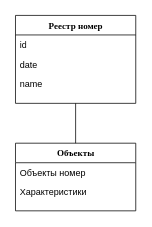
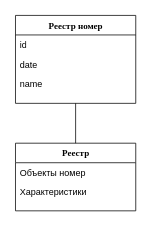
  <mxCell id="0" />
  <mxCell id="1" parent="0" />
  <mxCell id="2" value="Реестр номер" style="swimlane;html=1;fontStyle=1;align=center;verticalAlign=top;childLayout=stackLayout;horizontal=1;startSize=26;horizontalStack=0;resizeParent=1;resizeLast=0;collapsible=1;marginBottom=0;swimlaneFillColor=#ffffff;rounded=0;shadow=0;comic=0;labelBackgroundColor=none;strokeWidth=1;fillColor=none;fontFamily=Verdana;fontSize=12" vertex="1" parent="1"><mxGeometry x="20" y="20" width="160" height="117" as="geometry" /></mxCell>
  <mxCell id="3" value="id" style="text;html=1;strokeColor=none;fillColor=none;align=left;verticalAlign=top;spacingLeft=4;spacingRight=4;whiteSpace=wrap;overflow=hidden;rotatable=0;points=[[0,0.5],[1,0.5]];portConstraint=eastwest;" vertex="1" parent="2"><mxGeometry y="26" width="160" height="26" as="geometry" /></mxCell>
  <mxCell id="4" value="date" style="text;html=1;strokeColor=none;fillColor=none;align=left;verticalAlign=top;spacingLeft=4;spacingRight=4;whiteSpace=wrap;overflow=hidden;rotatable=0;points=[[0,0.5],[1,0.5]];portConstraint=eastwest;" vertex="1" parent="2"><mxGeometry y="52" width="160" height="26" as="geometry" /></mxCell>
  <mxCell id="5" value="name" style="text;html=1;strokeColor=none;fillColor=none;align=left;verticalAlign=top;spacingLeft=4;spacingRight=4;whiteSpace=wrap;overflow=hidden;rotatable=0;points=[[0,0.5],[1,0.5]];portConstraint=eastwest;" vertex="1" parent="2"><mxGeometry y="78" width="160" height="26" as="geometry" /></mxCell>
- <mxCell id="6" value="Объекты" style="swimlane;html=1;fontStyle=1;align=center;verticalAlign=top;childLayout=stackLayout;horizontal=1;startSize=26;horizontalStack=0;resizeParent=1;resizeLast=0;collapsible=1;marginBottom=0;swimlaneFillColor=#ffffff;rounded=0;shadow=0;comic=0;labelBackgroundColor=none;strokeWidth=1;fillColor=none;fontFamily=Verdana;fontSize=12" vertex="1" parent="1"><mxGeometry x="20" y="190" width="160" height="90" as="geometry" /></mxCell>
+ <mxCell id="6" value="Реестр" style="swimlane;html=1;fontStyle=1;align=center;verticalAlign=top;childLayout=stackLayout;horizontal=1;startSize=26;horizontalStack=0;resizeParent=1;resizeLast=0;collapsible=1;marginBottom=0;swimlaneFillColor=#ffffff;rounded=0;shadow=0;comic=0;labelBackgroundColor=none;strokeWidth=1;fillColor=none;fontFamily=Verdana;fontSize=12" vertex="1" parent="1"><mxGeometry x="20" y="190" width="160" height="90" as="geometry" /></mxCell>
  <mxCell id="7" value="Объекты номер" style="text;html=1;strokeColor=none;fillColor=none;align=left;verticalAlign=top;spacingLeft=4;spacingRight=4;whiteSpace=wrap;overflow=hidden;rotatable=0;points=[[0,0.5],[1,0.5]];portConstraint=eastwest;" vertex="1" parent="6"><mxGeometry y="26" width="160" height="26" as="geometry" /></mxCell>
  <mxCell id="8" value="Характеристики" style="text;html=1;strokeColor=none;fillColor=none;align=left;verticalAlign=top;spacingLeft=4;spacingRight=4;whiteSpace=wrap;overflow=hidden;rotatable=0;points=[[0,0.5],[1,0.5]];portConstraint=eastwest;" vertex="1" parent="6"><mxGeometry y="52" width="160" height="26" as="geometry" /></mxCell>
  <mxCell id="9" value="" style="endArrow=none;html=1;rounded=0;entryX=0.5;entryY=1;entryDx=0;entryDy=0;exitX=0.5;exitY=0;exitDx=0;exitDy=0;" edge="1" parent="1" source="6" target="2"><mxGeometry width="50" height="50" relative="1" as="geometry"><mxPoint x="170" y="300" as="sourcePoint" /><mxPoint x="220" y="250" as="targetPoint" /></mxGeometry></mxCell>
